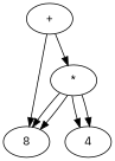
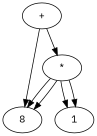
  digraph {
    fontname="IBM Plex Sans"
    node [fontname="IBM Plex Sans"]
    edge [fontname="IBM Plex Sans"]
    n1 [label="+"]
    n2 [label="*"]
    n3 [label=8]
-   n4 [label=4]
+   n4 [label=1]
    n1 -> n2
    n1 -> n3
    n2 -> n3
    n2 -> n3
    n2 -> n4
    n2 -> n4
  }
